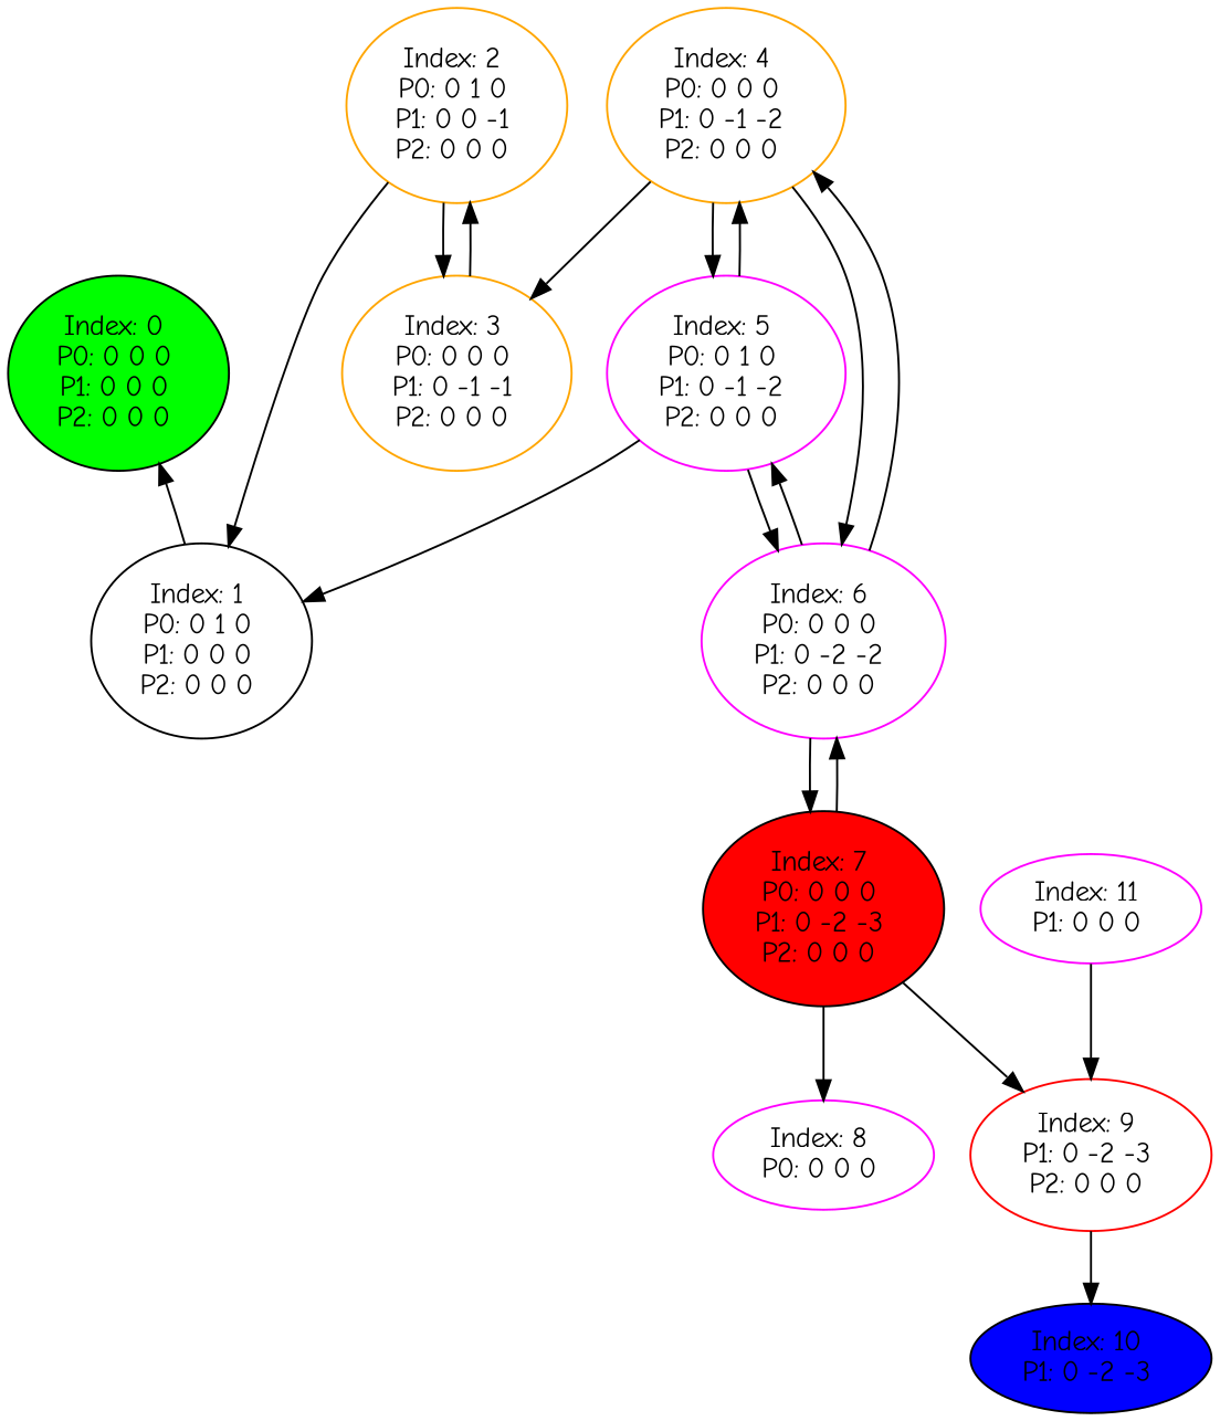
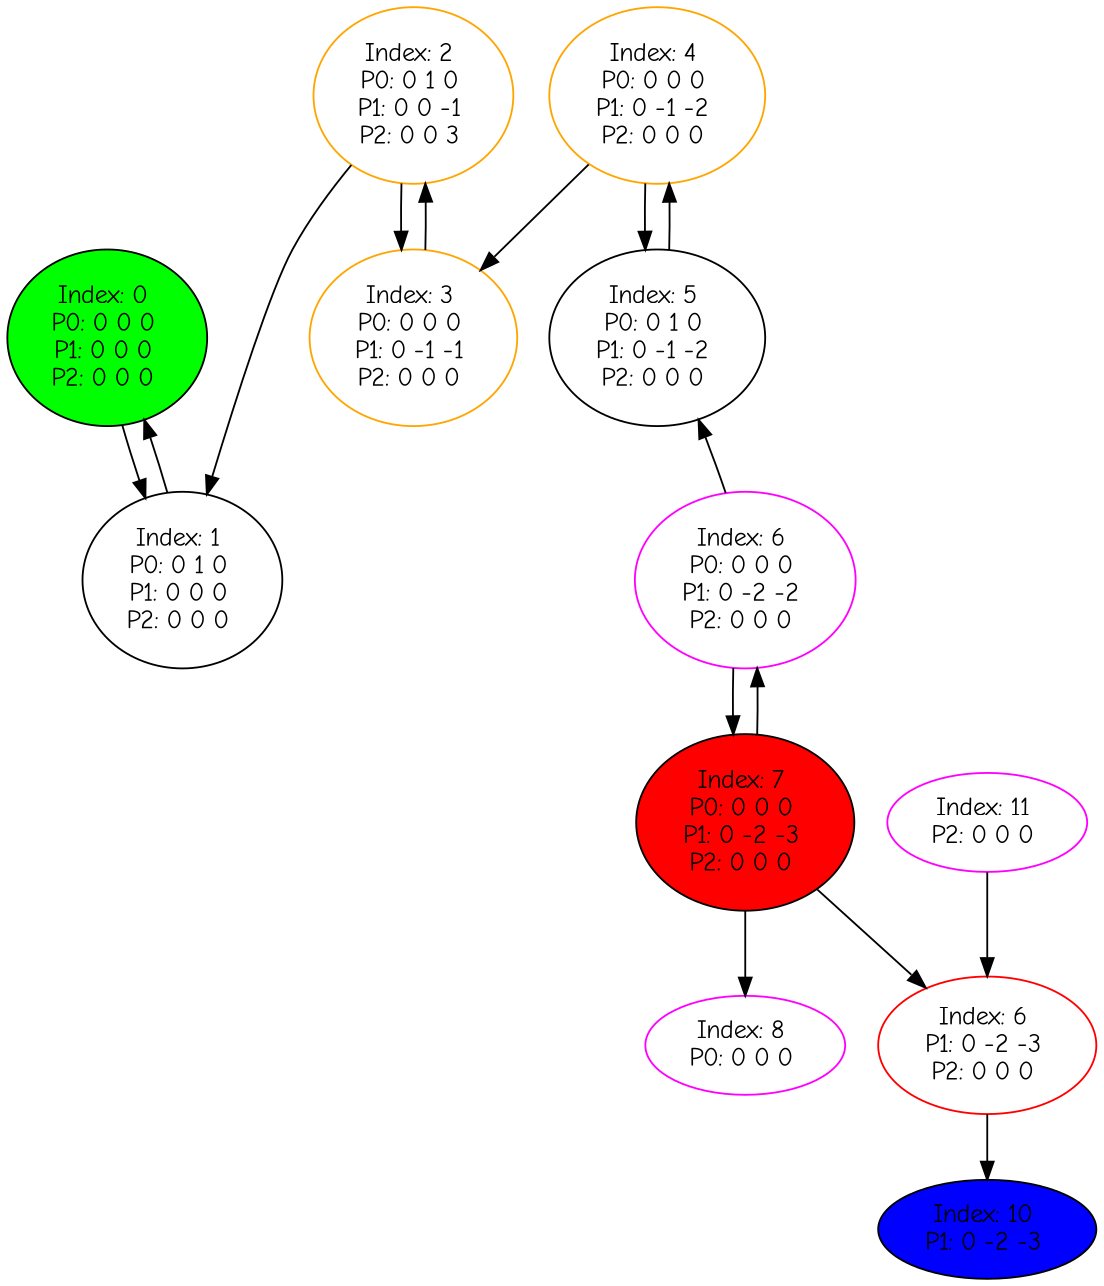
  digraph {
    color=black
    fontname="Comic Neue"
    node [fontname="Comic Neue"]
    edge [fontname="Comic Neue"]
    n1 [fillcolor=green label="Index: 0 \nP0: 0 0 0 \nP1: 0 0 0 \nP2: 0 0 0 \n" style=filled]
    n2 [color=black label="Index: 1 \nP0: 0 1 0 \nP1: 0 0 0 \nP2: 0 0 0 \n"]
-   n3 [color=orange label="Index: 2 \nP0: 0 1 0 \nP1: 0 0 -1 \nP2: 0 0 0 \n"]
+   n3 [color=orange label="Index: 2 \nP0: 0 1 0 \nP1: 0 0 -1 \nP2: 0 0 3 \n"]
    n4 [color=orange label="Index: 3 \nP0: 0 0 0 \nP1: 0 -1 -1 \nP2: 0 0 0 \n"]
    n5 [color=orange label="Index: 4 \nP0: 0 0 0 \nP1: 0 -1 -2 \nP2: 0 0 0 \n"]
-   n6 [label="Index: 5 \nP0: 0 1 0 \nP1: 0 -1 -2 \nP2: 0 0 0 \n" color=fuchsia]
+   n6 [label="Index: 5 \nP0: 0 1 0 \nP1: 0 -1 -2 \nP2: 0 0 0 \n"]
    n7 [color=fuchsia label="Index: 6 \nP0: 0 0 0 \nP1: 0 -2 -2 \nP2: 0 0 0 \n"]
    n8 [fillcolor=red label="Index: 7 \nP0: 0 0 0 \nP1: 0 -2 -3 \nP2: 0 0 0 \n" style=filled]
    n9 [color=fuchsia label="Index: 8 \nP0: 0 0 0 \n"]
-   n10 [color=red label="Index: 9 \nP1: 0 -2 -3 \nP2: 0 0 0 \n"]
+   n10 [color=red label="Index: 6 \nP1: 0 -2 -3 \nP2: 0 0 0 \n"]
    n11 [fillcolor=blue label="Index: 10 \nP1: 0 -2 -3 \n" style=filled]
-   n12 [color=fuchsia label="Index: 11 \nP1: 0 0 0 \n"]
-   n6 -> n2
+   n12 [color=fuchsia label="Index: 11 \nP2: 0 0 0 \n"]
+   n1 -> n2
    n2 -> n1
    n3 -> n2
    n3 -> n4
    n4 -> n3
    n5 -> n4
    n5 -> n6
-   n5 -> n7
    n6 -> n5
-   n6 -> n7
-   n7 -> n5
    n7 -> n6
    n7 -> n8
    n8 -> n7
    n8 -> n9
    n8 -> n10
    n10 -> n11
    n12 -> n10
  }
